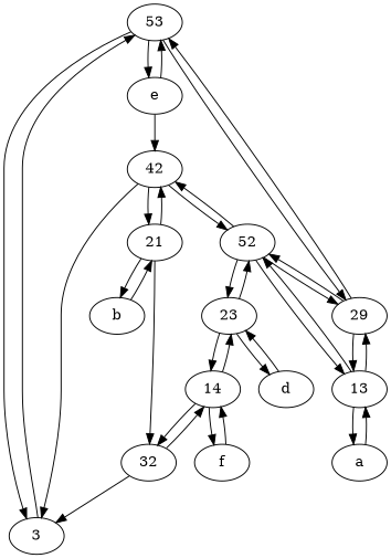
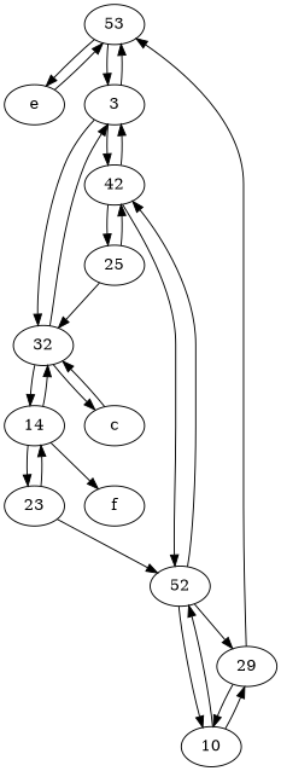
  digraph {
    n1 [label=53]
    e
    n3 [label=3]
    n4 [label=29]
    32
    42
    52
-   10 [label=13]
+   10
    n9 [label=23]
-   d
    14
    f
-   21
-   b
-   a
+   c
+   21 [label=25]
    n1 -> e
    n1 -> n3
-   n1 -> n4
    e -> n1
    n3 -> n1
-   e -> 42
+   n3 -> 32
+   n3 -> 42
    n4 -> n1
-   n4 -> 52
    n4 -> 10
    32 -> n3
    32 -> 14
+   32 -> c
    42 -> n3
    42 -> 52
    42 -> 21
    52 -> n4
    52 -> 42
    52 -> 10
-   52 -> n9
    10 -> n4
    10 -> 52
-   10 -> a
    n9 -> 52
-   n9 -> d
    n9 -> 14
-   d -> n9
    14 -> 32
    14 -> n9
    14 -> f
-   f -> 14
+   c -> 32
    21 -> 32
    21 -> 42
-   21 -> b
-   b -> 21
-   a -> 10
  }
